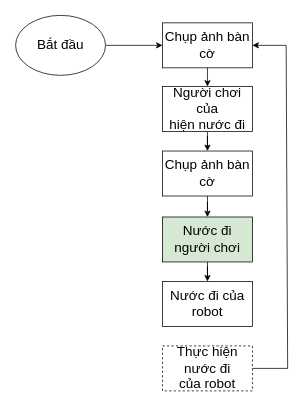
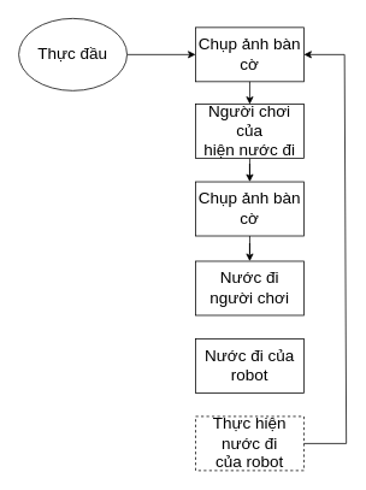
  <mxCell id="0" />
  <mxCell id="1" parent="0" />
  <mxCell id="2" value="" style="edgeStyle=orthogonalEdgeStyle;rounded=0;orthogonalLoop=1;jettySize=auto;html=1;" parent="1" source="3" target="11" edge="1"><mxGeometry relative="1" as="geometry" /></mxCell>
- <mxCell id="3" value="&lt;font style=&quot;font-size: 18px;&quot;&gt;Bắt đầu&lt;/font&gt;" style="ellipse;whiteSpace=wrap;html=1;" parent="1" vertex="1"><mxGeometry x="20" y="20" width="120" height="80" as="geometry" /></mxCell>
+ <mxCell id="3" value="&lt;font style=&quot;font-size: 18px;&quot;&gt;Thực đầu&lt;/font&gt;" style="ellipse;whiteSpace=wrap;html=1;" parent="1" vertex="1"><mxGeometry x="20" y="20" width="120" height="80" as="geometry" /></mxCell>
  <mxCell id="4" value="" style="edgeStyle=orthogonalEdgeStyle;rounded=0;orthogonalLoop=1;jettySize=auto;html=1;" parent="1" source="5" target="7" edge="1"><mxGeometry relative="1" as="geometry" /></mxCell>
  <mxCell id="5" value="&lt;font style=&quot;font-size: 18px;&quot;&gt;Người chơi của&lt;br&gt;hiện nước đi&lt;/font&gt;" style="rounded=0;whiteSpace=wrap;html=1;" parent="1" vertex="1"><mxGeometry x="216" y="115" width="120" height="60" as="geometry" /></mxCell>
  <mxCell id="6" value="" style="edgeStyle=orthogonalEdgeStyle;rounded=0;orthogonalLoop=1;jettySize=auto;html=1;" parent="1" source="7" target="9" edge="1"><mxGeometry relative="1" as="geometry" /></mxCell>
  <mxCell id="7" value="&lt;font style=&quot;font-size: 18px;&quot;&gt;Chụp ảnh bàn cờ&lt;/font&gt;" style="rounded=0;whiteSpace=wrap;html=1;" parent="1" vertex="1"><mxGeometry x="216" y="201" width="120" height="60" as="geometry" /></mxCell>
- <mxCell id="8" value="" style="edgeStyle=orthogonalEdgeStyle;rounded=0;orthogonalLoop=1;jettySize=auto;html=1;" parent="1" source="9" target="10" edge="1"><mxGeometry relative="1" as="geometry" /></mxCell>
- <mxCell id="9" value="&lt;font style=&quot;font-size: 18px;&quot;&gt;Nước đi&lt;br&gt;người chơi&lt;/font&gt;" style="rounded=0;whiteSpace=wrap;html=1;fillColor=#d5e8d4;" parent="1" vertex="1"><mxGeometry x="216" y="289" width="120" height="60" as="geometry" /></mxCell>
+ <mxCell id="9" value="&lt;font style=&quot;font-size: 18px;&quot;&gt;Nước đi&lt;br&gt;người chơi&lt;/font&gt;" style="rounded=0;whiteSpace=wrap;html=1;" parent="1" vertex="1"><mxGeometry x="216" y="289" width="120" height="60" as="geometry" /></mxCell>
  <mxCell id="10" value="&lt;font style=&quot;font-size: 18px;&quot;&gt;Nước đi của robot&lt;/font&gt;" style="rounded=0;whiteSpace=wrap;html=1;" parent="1" vertex="1"><mxGeometry x="216" y="375" width="120" height="60" as="geometry" /></mxCell>
  <mxCell id="11" value="&lt;font style=&quot;font-size: 18px;&quot;&gt;Chụp ảnh bàn cờ&lt;/font&gt;" style="rounded=0;whiteSpace=wrap;html=1;" parent="1" vertex="1"><mxGeometry x="216" y="30" width="120" height="60" as="geometry" /></mxCell>
  <mxCell id="12" value="" style="endArrow=classic;html=1;rounded=0;exitX=0.5;exitY=1;exitDx=0;exitDy=0;entryX=0.5;entryY=0;entryDx=0;entryDy=0;" parent="1" source="11" target="5" edge="1"><mxGeometry width="50" height="50" relative="1" as="geometry"><mxPoint x="53" y="227" as="sourcePoint" /><mxPoint x="103" y="177" as="targetPoint" /></mxGeometry></mxCell>
  <mxCell id="13" value="&lt;font style=&quot;font-size: 18px;&quot;&gt;Thực hiện nước đi&lt;br&gt;của robot&lt;/font&gt;" style="rounded=0;whiteSpace=wrap;html=1;dashed=1;" parent="1" vertex="1"><mxGeometry x="216" y="461" width="120" height="60" as="geometry" /></mxCell>
  <mxCell id="14" value="" style="endArrow=classic;html=1;rounded=0;exitX=1;exitY=0.5;exitDx=0;exitDy=0;entryX=1;entryY=0.5;entryDx=0;entryDy=0;" parent="1" source="13" target="11" edge="1"><mxGeometry width="50" height="50" relative="1" as="geometry"><mxPoint x="107" y="285" as="sourcePoint" /><mxPoint x="157" y="235" as="targetPoint" /><Array as="points"><mxPoint x="383" y="491" /><mxPoint x="381" y="60" /></Array></mxGeometry></mxCell>
